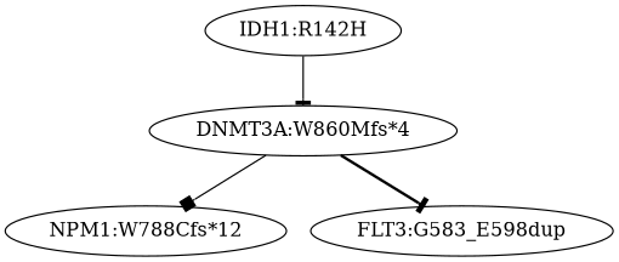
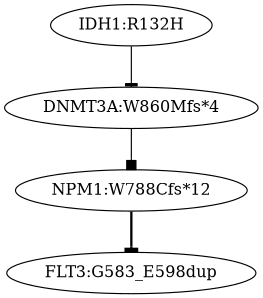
  digraph {
    edge [arrowhead=tee style=solid]
    n1 [label="DNMT3A:W860Mfs*4"]
    n2 [label="NPM1:W788Cfs*12"]
    n3 [label="FLT3:G583_E598dup"]
-   n4 [label="IDH1:R142H"]
+   n4 [label="IDH1:R132H"]
    n1 -> n2 [arrowhead=box]
-   n1 -> n3 [style=bold]
+   n2 -> n3 [style=bold]
    n4 -> n1
  }
